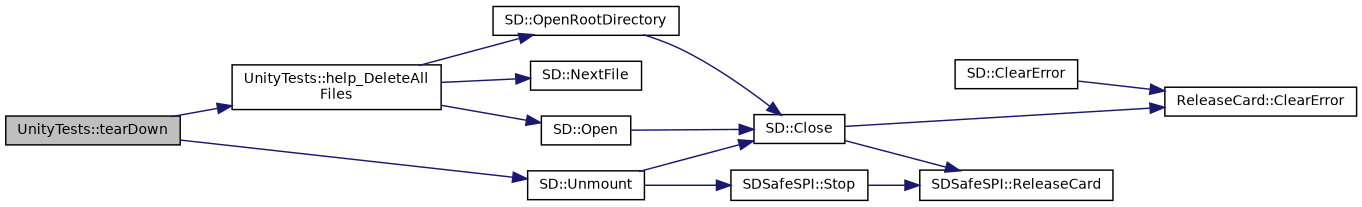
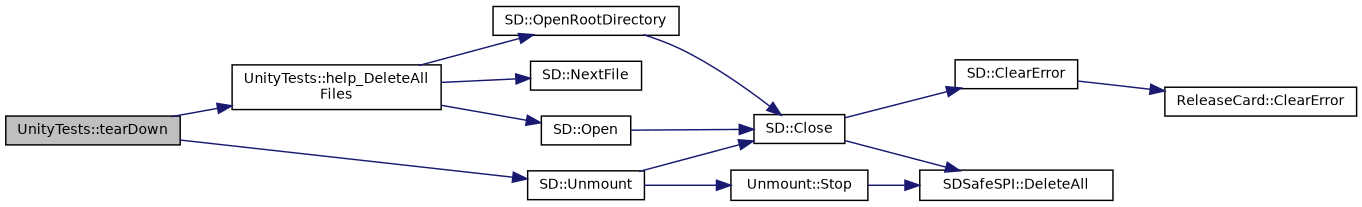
  digraph {
    rankdir=LR
    node [color=black fillcolor=white fontname=Helvetica fontsize=10 shape=record style=filled]
    edge [color=midnightblue fontname=Helvetica fontsize=10 labelfontname=Helvetica labelfontsize=10 style=solid]
    n1 [fillcolor=grey75 fontcolor=black height=0.2 label="UnityTests::tearDown" width=0.4]
    n2 [height=0.2 label="UnityTests::help_DeleteAll\lFiles" width=0.4]
    n3 [height=0.2 label="SD::Unmount" width=0.4]
    n4 [height=0.2 label="SD::OpenRootDirectory" width=0.4]
    n5 [height=0.2 label="SD::NextFile" width=0.4]
    n6 [height=0.2 label="SD::Open" width=0.4]
    n7 [height=0.2 label="SD::Close" width=0.4]
-   n8 [height=0.2 label="SDSafeSPI::Stop" width=0.4]
+   n8 [height=0.2 label="Unmount::Stop" width=0.4]
    n9 [height=0.2 label="SD::ClearError" width=0.4]
-   n10 [height=0.2 label="SDSafeSPI::ReleaseCard" width=0.4]
+   n10 [height=0.2 label="SDSafeSPI::DeleteAll" width=0.4]
    n11 [height=0.2 label="ReleaseCard::ClearError" width=0.4]
    n1 -> n2
    n1 -> n3
    n2 -> n4
    n2 -> n5
    n2 -> n6
    n3 -> n7
    n3 -> n8
    n4 -> n7
    n6 -> n7
-   n7 -> n11
+   n7 -> n9
    n7 -> n10
    n8 -> n10
    n9 -> n11
  }
